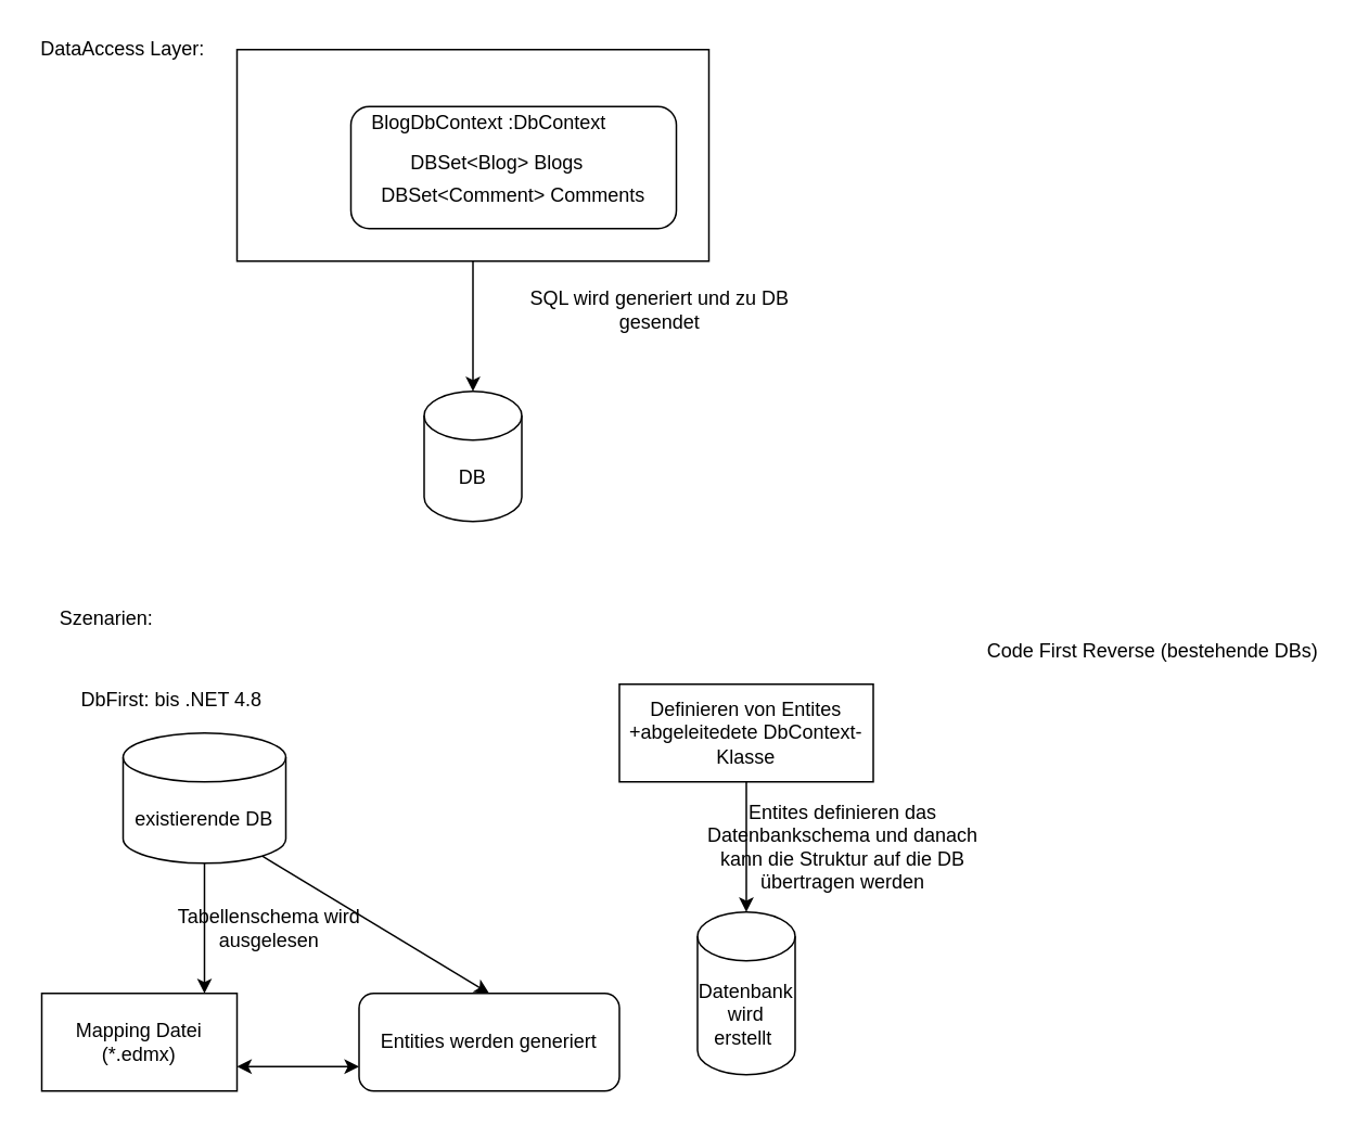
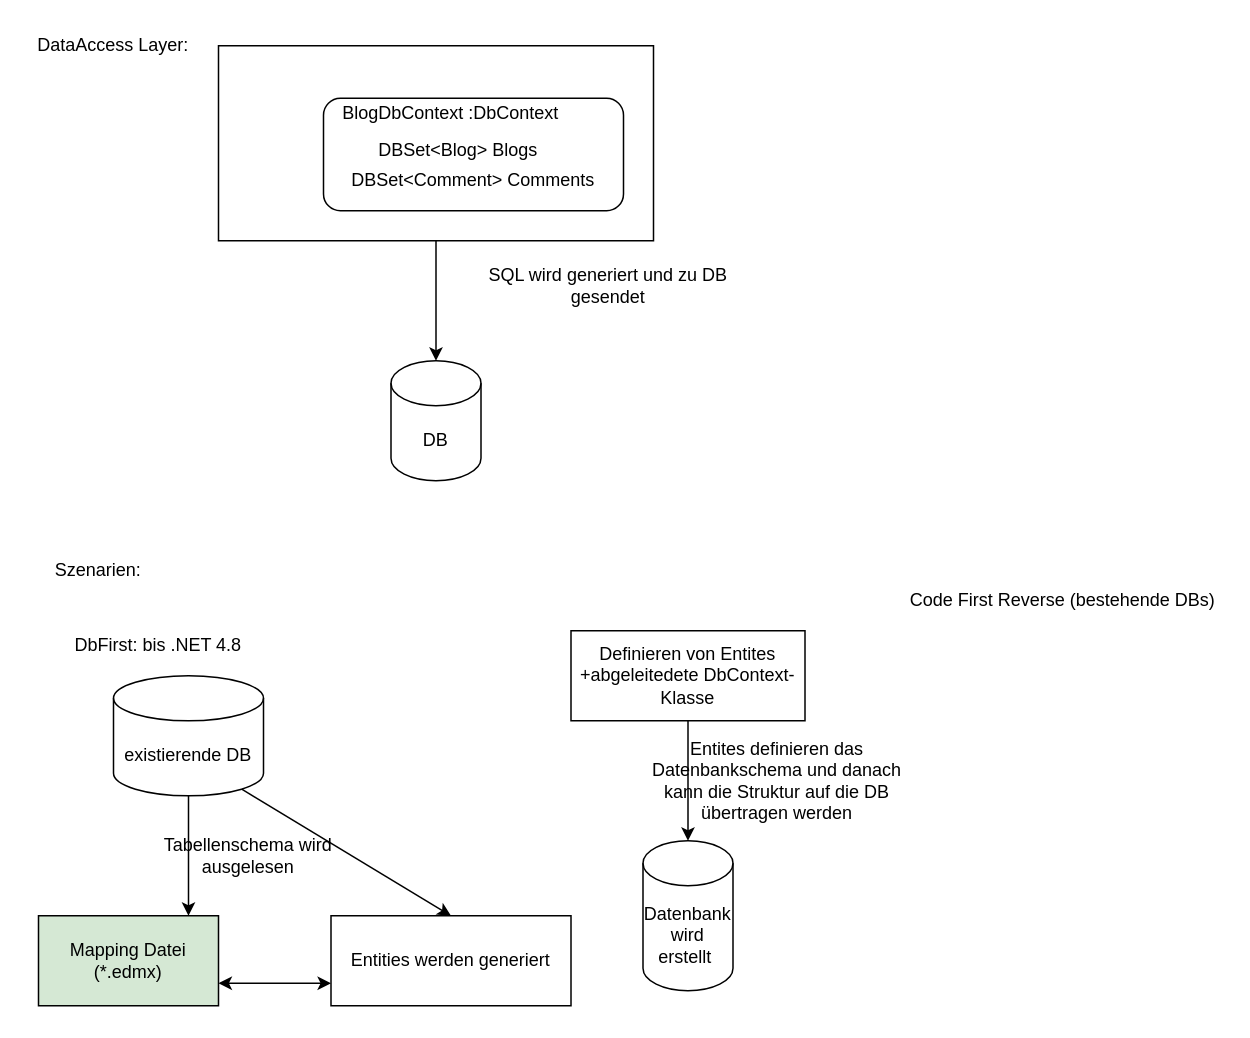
  <mxCell id="0" />
  <mxCell id="1" parent="0" />
  <mxCell id="2" value="DB" style="shape=cylinder3;whiteSpace=wrap;html=1;boundedLbl=1;backgroundOutline=1;size=15;" vertex="1" parent="1"><mxGeometry x="260" y="240" width="60" height="80" as="geometry" /></mxCell>
  <mxCell id="3" value="" style="rounded=0;whiteSpace=wrap;html=1;" vertex="1" parent="1"><mxGeometry x="145" y="30" width="290" height="130" as="geometry" /></mxCell>
  <mxCell id="4" value="DataAccess Layer:" style="text;html=1;strokeColor=none;fillColor=none;align=center;verticalAlign=middle;whiteSpace=wrap;rounded=0;" vertex="1" parent="1"><mxGeometry x="20" y="20" width="110" height="20" as="geometry" /></mxCell>
  <mxCell id="5" value="" style="rounded=1;whiteSpace=wrap;html=1;" vertex="1" parent="1"><mxGeometry x="215" y="65" width="200" height="75" as="geometry" /></mxCell>
  <mxCell id="6" value="BlogDbContext :DbContext" style="text;html=1;strokeColor=none;fillColor=none;align=center;verticalAlign=middle;whiteSpace=wrap;rounded=0;" vertex="1" parent="1"><mxGeometry x="215" y="65" width="170" height="20" as="geometry" /></mxCell>
  <mxCell id="7" value="DBSet&amp;lt;Blog&amp;gt; Blogs" style="text;html=1;strokeColor=none;fillColor=none;align=center;verticalAlign=middle;whiteSpace=wrap;rounded=0;" vertex="1" parent="1"><mxGeometry x="225" y="90" width="160" height="20" as="geometry" /></mxCell>
  <mxCell id="8" value="DBSet&amp;lt;Comment&amp;gt; Comments" style="text;html=1;strokeColor=none;fillColor=none;align=center;verticalAlign=middle;whiteSpace=wrap;rounded=0;" vertex="1" parent="1"><mxGeometry x="225" y="110" width="180" height="20" as="geometry" /></mxCell>
  <mxCell id="9" value="" style="endArrow=classic;html=1;exitX=0.5;exitY=1;exitDx=0;exitDy=0;entryX=0.5;entryY=0;entryDx=0;entryDy=0;entryPerimeter=0;" edge="1" parent="1" source="3" target="2"><mxGeometry width="50" height="50" relative="1" as="geometry"><mxPoint x="305" y="120" as="sourcePoint" /><mxPoint x="290" y="210" as="targetPoint" /></mxGeometry></mxCell>
  <mxCell id="10" value="SQL wird generiert und zu DB gesendet" style="text;html=1;strokeColor=none;fillColor=none;align=center;verticalAlign=middle;whiteSpace=wrap;rounded=0;" vertex="1" parent="1"><mxGeometry x="305" y="180" width="200" height="20" as="geometry" /></mxCell>
  <mxCell id="11" value="Szenarien:" style="text;html=1;strokeColor=none;fillColor=none;align=center;verticalAlign=middle;whiteSpace=wrap;rounded=0;" vertex="1" parent="1"><mxGeometry x="25" y="370" width="80" height="20" as="geometry" /></mxCell>
  <mxCell id="12" value="DbFirst: bis .NET 4.8" style="text;html=1;strokeColor=none;fillColor=none;align=center;verticalAlign=middle;whiteSpace=wrap;rounded=0;" vertex="1" parent="1"><mxGeometry x="35" y="420" width="140" height="20" as="geometry" /></mxCell>
  <mxCell id="13" value="existierende DB" style="shape=cylinder3;whiteSpace=wrap;html=1;boundedLbl=1;backgroundOutline=1;size=15;" vertex="1" parent="1"><mxGeometry x="75" y="450" width="100" height="80" as="geometry" /></mxCell>
  <mxCell id="14" value="" style="endArrow=classic;html=1;exitX=0.5;exitY=1;exitDx=0;exitDy=0;exitPerimeter=0;" edge="1" parent="1" source="13"><mxGeometry width="50" height="50" relative="1" as="geometry"><mxPoint x="305" y="640" as="sourcePoint" /><mxPoint x="125" y="610" as="targetPoint" /></mxGeometry></mxCell>
  <mxCell id="15" value="Tabellenschema wird ausgelesen" style="text;html=1;strokeColor=none;fillColor=none;align=center;verticalAlign=middle;whiteSpace=wrap;rounded=0;" vertex="1" parent="1"><mxGeometry x="80" y="560" width="170" height="20" as="geometry" /></mxCell>
- <mxCell id="16" value="Mapping Datei (*.edmx)" style="rounded=0;whiteSpace=wrap;html=1;" vertex="1" parent="1"><mxGeometry x="25" y="610" width="120" height="60" as="geometry" /></mxCell>
- <mxCell id="17" value="Entities werden generiert" style="whiteSpace=wrap;html=1;rounded=1;" vertex="1" parent="1"><mxGeometry x="220" y="610" width="160" height="60" as="geometry" /></mxCell>
+ <mxCell id="16" value="Mapping Datei (*.edmx)" style="rounded=0;whiteSpace=wrap;html=1;fillColor=#d5e8d4;" vertex="1" parent="1"><mxGeometry x="25" y="610" width="120" height="60" as="geometry" /></mxCell>
+ <mxCell id="17" value="Entities werden generiert" style="rounded=0;whiteSpace=wrap;html=1;" vertex="1" parent="1"><mxGeometry x="220" y="610" width="160" height="60" as="geometry" /></mxCell>
  <mxCell id="18" value="" style="endArrow=classic;html=1;exitX=0.855;exitY=1;exitDx=0;exitDy=-4.35;entryX=0.5;entryY=0;entryDx=0;entryDy=0;exitPerimeter=0;" edge="1" parent="1" source="13" target="17"><mxGeometry width="50" height="50" relative="1" as="geometry"><mxPoint x="305" y="820" as="sourcePoint" /><mxPoint x="355" y="770" as="targetPoint" /></mxGeometry></mxCell>
  <mxCell id="19" value="" style="endArrow=classic;startArrow=classic;html=1;exitX=1;exitY=0.75;exitDx=0;exitDy=0;entryX=0;entryY=0.75;entryDx=0;entryDy=0;" edge="1" parent="1" source="16" target="17"><mxGeometry width="50" height="50" relative="1" as="geometry"><mxPoint x="305" y="600" as="sourcePoint" /><mxPoint x="355" y="550" as="targetPoint" /></mxGeometry></mxCell>
  <mxCell id="20" value="Code First Reverse (bestehende DBs)" style="text;html=1;strokeColor=none;fillColor=none;align=center;verticalAlign=middle;whiteSpace=wrap;rounded=0;" vertex="1" parent="1"><mxGeometry x="605" y="390" width="206" height="20" as="geometry" /></mxCell>
  <mxCell id="21" value="Definieren von Entites +abgeleitedete DbContext-Klasse" style="rounded=0;whiteSpace=wrap;html=1;" vertex="1" parent="1"><mxGeometry x="380" y="420" width="156" height="60" as="geometry" /></mxCell>
  <mxCell id="22" value="" style="endArrow=classic;html=1;exitX=0.5;exitY=1;exitDx=0;exitDy=0;" edge="1" parent="1" source="21" target="23"><mxGeometry width="50" height="50" relative="1" as="geometry"><mxPoint x="305" y="510" as="sourcePoint" /><mxPoint x="458" y="600" as="targetPoint" /></mxGeometry></mxCell>
  <mxCell id="23" value="Datenbank wird erstellt&amp;nbsp;" style="shape=cylinder3;whiteSpace=wrap;html=1;boundedLbl=1;backgroundOutline=1;size=15;" vertex="1" parent="1"><mxGeometry x="428" y="560" width="60" height="100" as="geometry" /></mxCell>
  <mxCell id="24" value="Entites definieren das Datenbankschema und danach kann die Struktur auf die DB übertragen werden" style="text;html=1;strokeColor=none;fillColor=none;align=center;verticalAlign=middle;whiteSpace=wrap;rounded=0;" vertex="1" parent="1"><mxGeometry x="419" y="510" width="197" height="20" as="geometry" /></mxCell>
